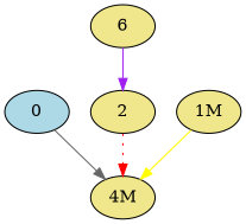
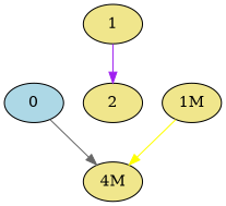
  digraph {
    node [fillcolor=khaki style=filled]
    0 [fillcolor=lightblue]
    "4M"
-   1 [label=6]
+   1
    2
    n5 [label="1M"]
    0 -> "4M" [color=gray40]
    1 -> 2 [color=purple]
-   2 -> "4M" [color=red style=dotted]
    n5 -> "4M" [color=yellow]
  }
